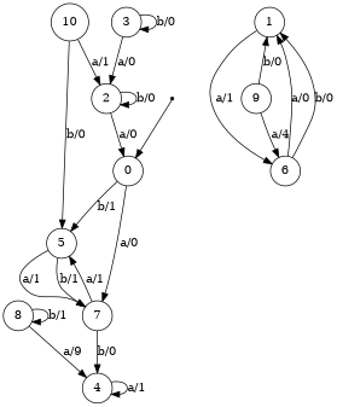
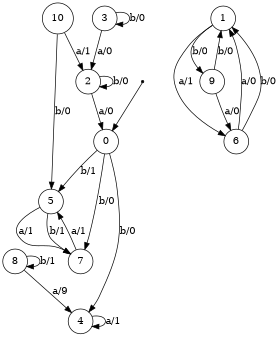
  digraph {
    node [shape=circle]
    n1 [label=0]
    n2 [label=5]
    n3 [label=7]
    n4 [label=4]
    n5 [label=1]
    n6 [label=6]
    n7 [label=9]
    n8 [label=2]
    n9 [label=3]
    n10 [label=8]
    n11 [label=10]
    qi [shape=point]
    n1 -> n2 [label="b/1"]
-   n1 -> n3 [label="a/0"]
+   n1 -> n3 [label="b/0"]
    n2 -> n3 [label="a/1"]
    n2 -> n3 [label="b/1"]
    n3 -> n2 [label="a/1"]
-   n3 -> n4 [label="b/0"]
+   n1 -> n4 [label="b/0"]
    n4 -> n4 [label="a/1"]
    n5 -> n6 [label="a/1"]
+   n5 -> n7 [label="b/0"]
    n6 -> n5 [label="a/0"]
    n6 -> n5 [label="b/0"]
    n7 -> n5 [label="b/0"]
-   n7 -> n6 [label="a/4"]
+   n7 -> n6 [label="a/0"]
    n8 -> n1 [label="a/0"]
    n8 -> n8 [label="b/0"]
    n9 -> n8 [label="a/0"]
    n9 -> n9 [label="b/0"]
    n10 -> n4 [label="a/9"]
    n10 -> n10 [label="b/1"]
    n11 -> n2 [label="b/0"]
    n11 -> n8 [label="a/1"]
    qi -> n1
  }
